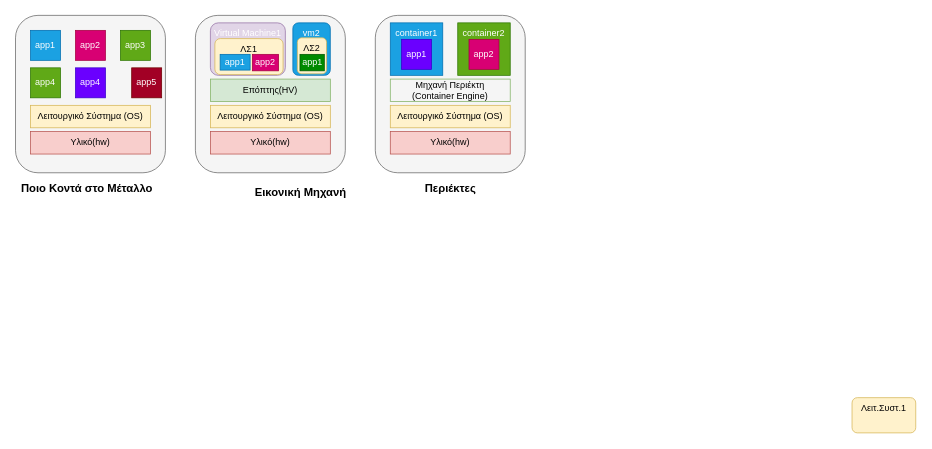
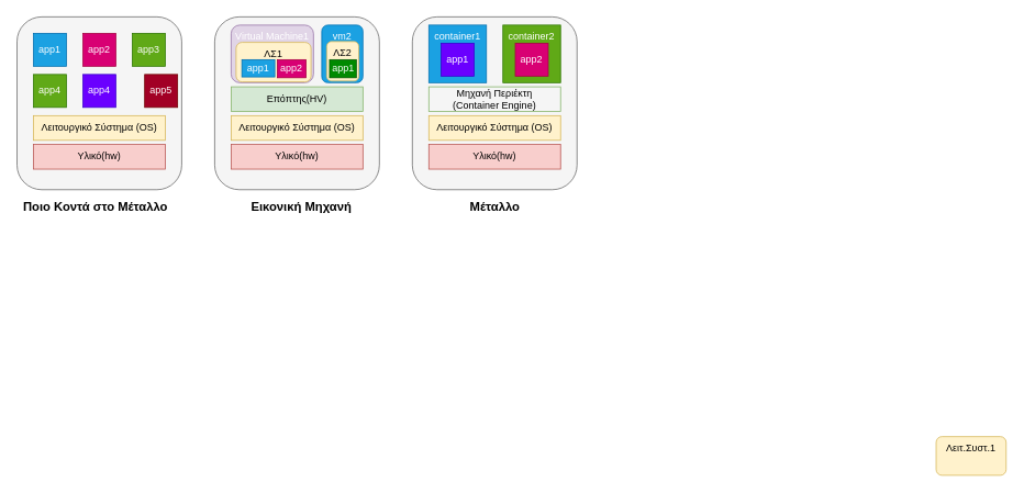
  <mxCell id="0" />
  <mxCell id="1" parent="0" />
  <mxCell id="2" value="" style="rounded=0;whiteSpace=wrap;html=1;fillColor=#fff2cc;strokeColor=#d6b656;" vertex="1" parent="1"><mxGeometry x="290" y="47" width="80" height="50" as="geometry" /></mxCell>
  <mxCell id="3" value="" style="rounded=1;whiteSpace=wrap;html=1;fillColor=#f5f5f5;fontColor=#333333;strokeColor=#666666;" parent="1" vertex="1"><mxGeometry x="20" y="20" width="200" height="210" as="geometry" /></mxCell>
  <mxCell id="4" value="Υλικό(hw)" style="rounded=0;whiteSpace=wrap;html=1;fillColor=#f8cecc;strokeColor=#b85450;" parent="1" vertex="1"><mxGeometry x="40" y="175" width="160" height="30" as="geometry" /></mxCell>
  <mxCell id="5" value="Λειτουργικό Σύστημα (OS)" style="rounded=0;whiteSpace=wrap;html=1;fillColor=#fff2cc;strokeColor=#d6b656;" parent="1" vertex="1"><mxGeometry x="40" y="140" width="160" height="30" as="geometry" /></mxCell>
  <mxCell id="6" value="app4" style="rounded=0;whiteSpace=wrap;html=1;fillColor=#60a917;fontColor=#ffffff;strokeColor=#2D7600;" parent="1" vertex="1"><mxGeometry x="40" y="90" width="40" height="40" as="geometry" /></mxCell>
  <mxCell id="7" value="app5" style="rounded=0;whiteSpace=wrap;html=1;fillColor=#a20025;fontColor=#ffffff;strokeColor=#6F0000;" parent="1" vertex="1"><mxGeometry x="175" y="90" width="40" height="40" as="geometry" /></mxCell>
  <mxCell id="8" value="app4" style="rounded=0;whiteSpace=wrap;html=1;fillColor=#6a00ff;fontColor=#ffffff;strokeColor=#3700CC;" parent="1" vertex="1"><mxGeometry x="100" y="90" width="40" height="40" as="geometry" /></mxCell>
  <mxCell id="9" value="app1" style="rounded=0;whiteSpace=wrap;html=1;fillColor=#1ba1e2;fontColor=#ffffff;strokeColor=#006EAF;" parent="1" vertex="1"><mxGeometry x="40" y="40" width="40" height="40" as="geometry" /></mxCell>
  <mxCell id="10" value="app2" style="rounded=0;whiteSpace=wrap;html=1;fillColor=#d80073;fontColor=#ffffff;strokeColor=#A50040;" parent="1" vertex="1"><mxGeometry x="100" y="40" width="40" height="40" as="geometry" /></mxCell>
  <mxCell id="11" value="app3" style="rounded=0;whiteSpace=wrap;html=1;fillColor=#60a917;fontColor=#ffffff;strokeColor=#2D7600;" parent="1" vertex="1"><mxGeometry x="160" y="40" width="40" height="40" as="geometry" /></mxCell>
  <mxCell id="12" value="" style="rounded=1;whiteSpace=wrap;html=1;fillColor=#f5f5f5;fontColor=#333333;strokeColor=#666666;" parent="1" vertex="1"><mxGeometry x="500" y="20" width="200" height="210" as="geometry" /></mxCell>
  <mxCell id="13" value="" style="rounded=1;whiteSpace=wrap;html=1;fillColor=#f5f5f5;fontColor=#333333;strokeColor=#666666;" parent="1" vertex="1"><mxGeometry x="260" y="20" width="200" height="210" as="geometry" /></mxCell>
  <mxCell id="14" value="Επόπτης(HV)" style="rounded=0;whiteSpace=wrap;html=1;fillColor=#d5e8d4;strokeColor=#82b366;" parent="1" vertex="1"><mxGeometry x="280" y="105" width="160" height="30" as="geometry" /></mxCell>
  <mxCell id="15" value="Λειτουργικό Σύστημα (OS)" style="rounded=0;whiteSpace=wrap;html=1;fillColor=#fff2cc;strokeColor=#d6b656;" parent="1" vertex="1"><mxGeometry x="280" y="140" width="160" height="30" as="geometry" /></mxCell>
  <mxCell id="16" value="Υλικό(hw)" style="rounded=0;whiteSpace=wrap;html=1;fillColor=#f8cecc;strokeColor=#b85450;" parent="1" vertex="1"><mxGeometry x="280" y="175" width="160" height="30" as="geometry" /></mxCell>
  <mxCell id="17" value="Υλικό(hw)" style="rounded=0;whiteSpace=wrap;html=1;fillColor=#f8cecc;strokeColor=#b85450;" parent="1" vertex="1"><mxGeometry x="520" y="175" width="160" height="30" as="geometry" /></mxCell>
  <mxCell id="18" value="Λειτουργικό Σύστημα (OS)" style="rounded=0;whiteSpace=wrap;html=1;fillColor=#fff2cc;strokeColor=#d6b656;" parent="1" vertex="1"><mxGeometry x="520" y="140" width="160" height="30" as="geometry" /></mxCell>
  <mxCell id="19" value="&lt;span style=&quot;color: rgb(255 , 255 , 255)&quot;&gt;Virtual Machine1&lt;/span&gt;" style="rounded=1;whiteSpace=wrap;html=1;verticalAlign=top;fillColor=#e1d5e7;strokeColor=#9673a6;" parent="1" vertex="1"><mxGeometry x="280" y="30" width="100" height="70" as="geometry" /></mxCell>
  <mxCell id="20" value="&lt;span style=&quot;color: rgb(255 , 255 , 255)&quot;&gt;vm2&lt;/span&gt;" style="rounded=1;whiteSpace=wrap;html=1;verticalAlign=top;fillColor=#1ba1e2;strokeColor=#006EAF;fontColor=#ffffff;" parent="1" vertex="1"><mxGeometry x="390" y="30" width="50" height="70" as="geometry" /></mxCell>
  <mxCell id="21" value="Μηχανή Περιέκτη&lt;br&gt;(Container Engine)" style="rounded=0;whiteSpace=wrap;html=1;fillColor=#f5f5f5;strokeColor=#82b366;" parent="1" vertex="1"><mxGeometry x="520" y="105" width="160" height="30" as="geometry" /></mxCell>
  <mxCell id="22" value="container1" style="rounded=0;whiteSpace=wrap;html=1;fillColor=#1ba1e2;fontColor=#ffffff;strokeColor=#006EAF;verticalAlign=top;" parent="1" vertex="1"><mxGeometry x="520" y="30" width="70" height="70" as="geometry" /></mxCell>
  <mxCell id="23" value="container2" style="rounded=0;whiteSpace=wrap;html=1;fillColor=#60a917;fontColor=#ffffff;strokeColor=#2D7600;verticalAlign=top;" parent="1" vertex="1"><mxGeometry x="610" y="30" width="70" height="70" as="geometry" /></mxCell>
  <mxCell id="24" value="app1" style="rounded=0;whiteSpace=wrap;html=1;fillColor=#6a00ff;fontColor=#ffffff;strokeColor=#3700CC;" parent="1" vertex="1"><mxGeometry x="535" y="52" width="40" height="40" as="geometry" /></mxCell>
  <mxCell id="25" value="app2" style="rounded=0;whiteSpace=wrap;html=1;fillColor=#d80073;fontColor=#ffffff;strokeColor=#A50040;" parent="1" vertex="1"><mxGeometry x="625" y="52" width="40" height="40" as="geometry" /></mxCell>
  <mxCell id="26" value="Ποιο Κοντά στο Μέταλλο" style="text;html=1;align=center;verticalAlign=middle;resizable=0;points=[];autosize=1;strokeColor=none;fillColor=none;fontStyle=1;fontSize=15;" parent="1" vertex="1"><mxGeometry x="20" y="240" width="190" height="20" as="geometry" /></mxCell>
- <mxCell id="27" value="Εικονική Μηχανή" style="text;html=1;align=center;verticalAlign=middle;resizable=0;points=[];autosize=1;strokeColor=none;fillColor=none;fontStyle=1;fontSize=15;" parent="1" vertex="1"><mxGeometry x="330" y="245" width="140" height="20" as="geometry" /></mxCell>
- <mxCell id="28" value="Περιέκτες" style="text;html=1;align=center;verticalAlign=middle;resizable=0;points=[];autosize=1;strokeColor=none;fillColor=none;fontStyle=1;fontSize=15;" parent="1" vertex="1"><mxGeometry x="560" y="240" width="80" height="20" as="geometry" /></mxCell>
+ <mxCell id="27" value="Εικονική Μηχανή" style="text;html=1;align=center;verticalAlign=middle;resizable=0;points=[];autosize=1;strokeColor=none;fillColor=none;fontStyle=1;fontSize=15;" parent="1" vertex="1"><mxGeometry x="295" y="240" width="140" height="20" as="geometry" /></mxCell>
+ <mxCell id="28" value="Μέταλλο" style="text;html=1;align=center;verticalAlign=middle;resizable=0;points=[];autosize=1;strokeColor=none;fillColor=none;fontStyle=1;fontSize=15;" parent="1" vertex="1"><mxGeometry x="560" y="240" width="80" height="20" as="geometry" /></mxCell>
  <mxCell id="29" value="Λειτ.Συστ.1" style="rounded=1;whiteSpace=wrap;html=1;fillColor=#fff2cc;strokeColor=#d6b656;verticalAlign=top;" vertex="1" parent="1"><mxGeometry x="1136" y="530" width="85" height="47" as="geometry" /></mxCell>
  <mxCell id="30" value="ΛΣ2" style="rounded=1;whiteSpace=wrap;html=1;fillColor=#fff2cc;strokeColor=#d6b656;verticalAlign=top;" vertex="1" parent="1"><mxGeometry x="396" y="50" width="39" height="48" as="geometry" /></mxCell>
  <mxCell id="31" value="ΛΣ1" style="rounded=1;whiteSpace=wrap;html=1;fillColor=#fff2cc;strokeColor=#d6b656;verticalAlign=top;" vertex="1" parent="1"><mxGeometry x="286" y="51" width="91" height="48" as="geometry" /></mxCell>
  <mxCell id="32" value="app1" style="rounded=0;whiteSpace=wrap;html=1;fillColor=#1ba1e2;fontColor=#ffffff;strokeColor=#006EAF;" vertex="1" parent="1"><mxGeometry x="293" y="72" width="40" height="21" as="geometry" /></mxCell>
  <mxCell id="33" value="app2" style="rounded=0;whiteSpace=wrap;html=1;fillColor=#d80073;fontColor=#ffffff;strokeColor=#A50040;" vertex="1" parent="1"><mxGeometry x="336" y="72" width="35" height="22" as="geometry" /></mxCell>
  <mxCell id="34" value="app1" style="rounded=0;whiteSpace=wrap;html=1;fillColor=#008a00;fontColor=#ffffff;strokeColor=#005700;" vertex="1" parent="1"><mxGeometry x="399.5" y="72" width="32.5" height="22" as="geometry" /></mxCell>
